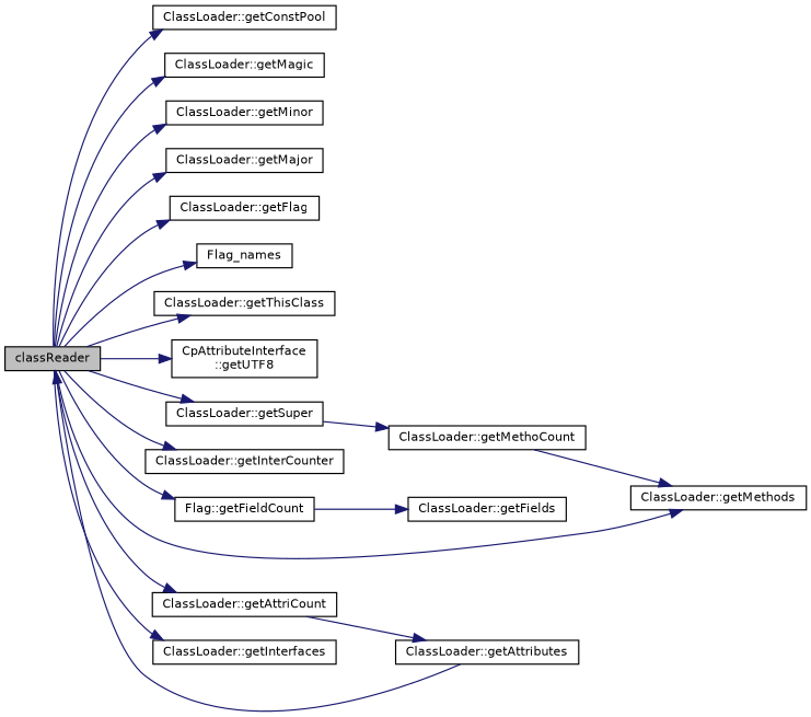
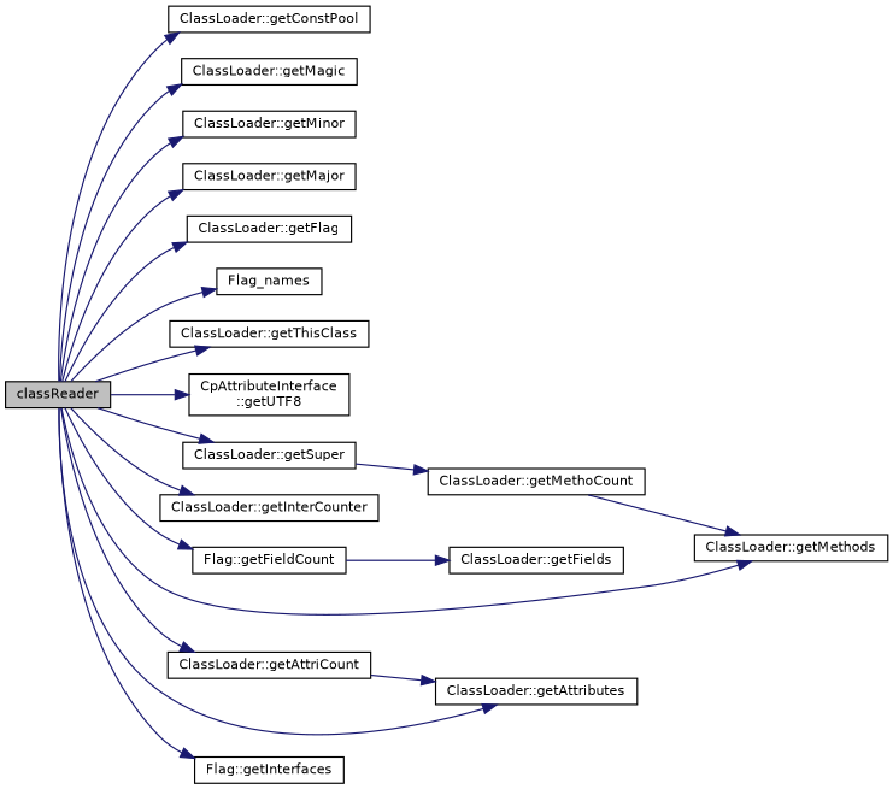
  digraph {
    rankdir=LR
    node [color=black fillcolor=white fontname=Helvetica fontsize=10 shape=record style=filled]
    edge [color=midnightblue fontname=Helvetica fontsize=10 labelfontname=Helvetica labelfontsize=10 style=solid]
    n1 [fillcolor=grey75 fontcolor=black height=0.2 label=classReader width=0.4]
    n2 [height=0.2 label="ClassLoader::getConstPool" width=0.4]
    n3 [height=0.2 label="ClassLoader::getMagic" width=0.4]
    n4 [height=0.2 label="ClassLoader::getMinor" width=0.4]
    n5 [height=0.2 label="ClassLoader::getMajor" width=0.4]
    n6 [height=0.2 label="ClassLoader::getFlag" width=0.4]
    n7 [height=0.2 label=Flag_names width=0.4]
    n8 [height=0.2 label="ClassLoader::getThisClass" width=0.4]
    n9 [height=0.2 label="CpAttributeInterface\l::getUTF8" width=0.4]
    n10 [height=0.2 label="ClassLoader::getSuper" width=0.4]
    n11 [height=0.2 label="ClassLoader::getInterCounter" width=0.4]
    n12 [height=0.2 label="Flag::getFieldCount" width=0.4]
    n13 [height=0.2 label="ClassLoader::getMethods" width=0.4]
    n14 [height=0.2 label="ClassLoader::getAttriCount" width=0.4]
    n15 [height=0.2 label="ClassLoader::getAttributes" width=0.4]
-   n16 [height=0.2 label="ClassLoader::getInterfaces" width=0.4]
+   n16 [height=0.2 label="Flag::getInterfaces" width=0.4]
    n17 [height=0.2 label="ClassLoader::getMethoCount" width=0.4]
    n18 [height=0.2 label="ClassLoader::getFields" width=0.4]
    n1 -> n2
    n1 -> n3
    n1 -> n4
    n1 -> n5
    n1 -> n6
    n1 -> n7
    n1 -> n8
    n1 -> n9
    n1 -> n10
    n1 -> n11
    n1 -> n12
    n1 -> n13
    n1 -> n14
-   n15 -> n1
+   n1 -> n15
    n1 -> n16
    n10 -> n17
    n12 -> n18
    n14 -> n15
    n17 -> n13
  }
